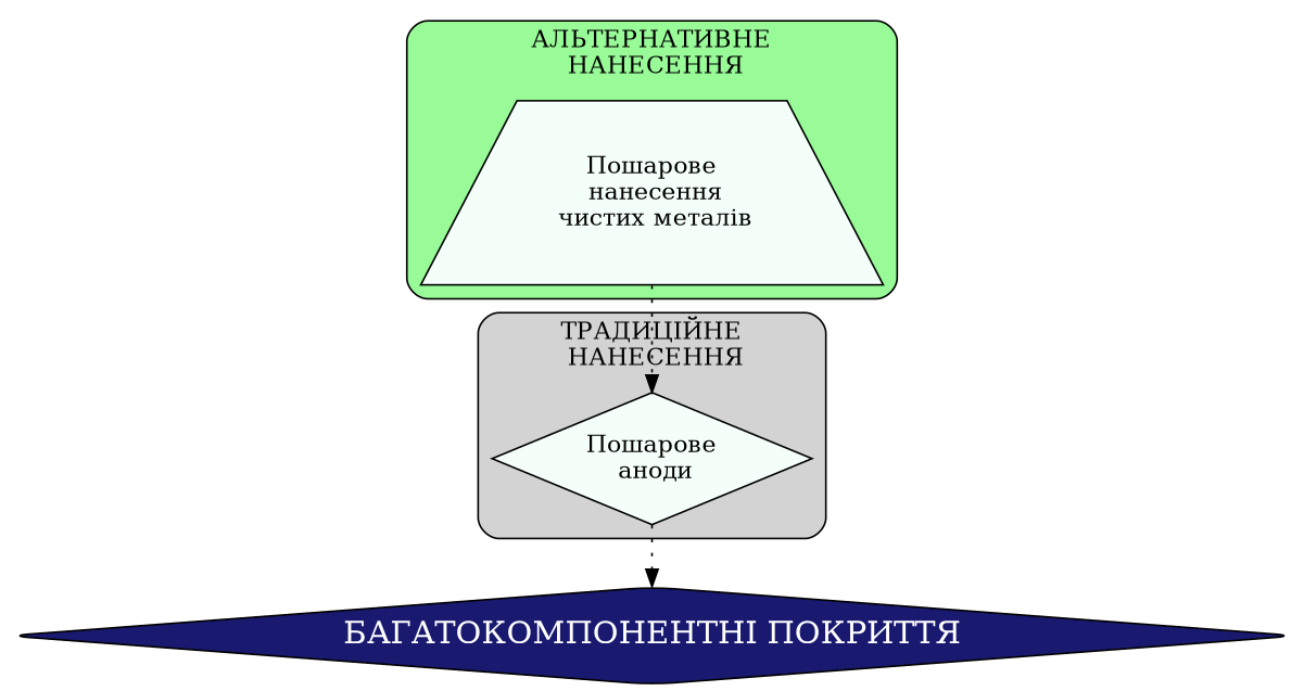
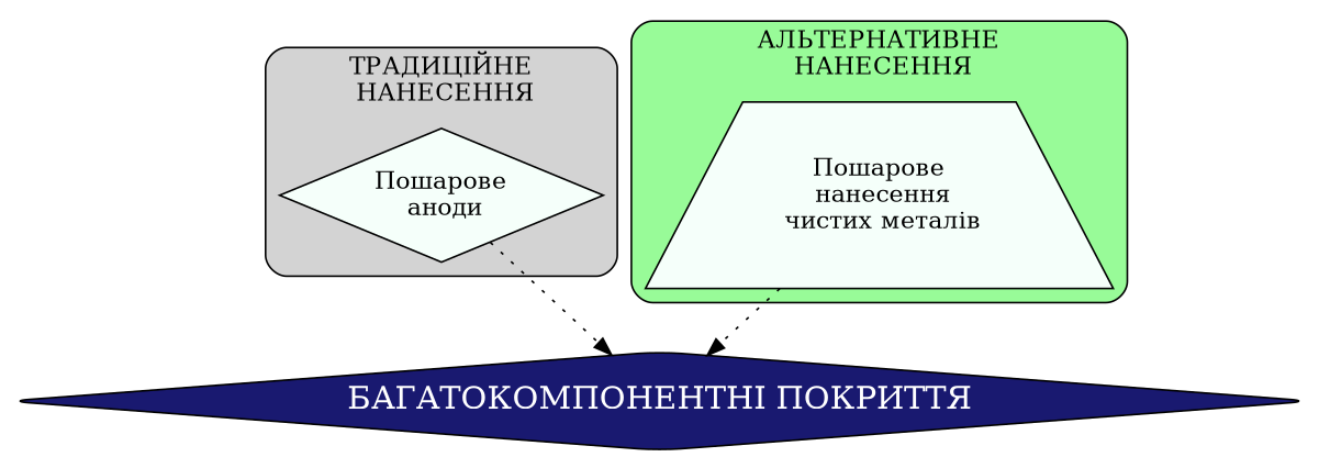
  digraph {
    node [color=black fillcolor=mintcream fontcolor=black fontsize=14 shape=diamond style=filled]
    edge [color=black fontcolor=blue fontsize=12 style=dotted]
    n1 [label="Пошарове\n аноди"]
    n2 [label="Пошарове\n нанесення\n чистих металів" shape=trapezium]
    n3 [fillcolor=midnightblue fontcolor=white fontsize=18 label="БАГАТОКОМПОНЕНТНІ ПОКРИТТЯ" style="rounded,filled"]
    subgraph cluster_1 {
      fillcolor=lightgrey
      label="ТРАДИЦІЙНЕ\n НАНЕСЕННЯ"
      shape=rectangle
      style="filled,rounded"
      n1
    }
    subgraph cluster_2 {
      fillcolor=palegreen
      label="АЛЬТЕРНАТИВНЕ\n НАНЕСЕННЯ"
      shape=rectangle
      style="filled,rounded"
      n2
    }
    n1 -> n3
-   n2 -> n1
+   n2 -> n3
  }
